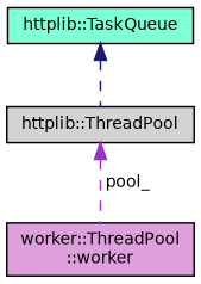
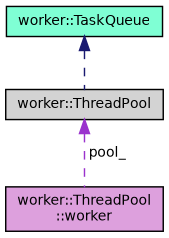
  digraph {
    node [color=black fontname=Helvetica fontsize=10 shape=record style=filled]
    edge [dir=back fontname=Helvetica fontsize=10 labelfontname=Helvetica labelfontsize=10 style=dashed]
    n1 [fillcolor=plum fontcolor=black height=0.2 label="worker::ThreadPool\l::worker" width=0.4]
-   n2 [fillcolor=lightgrey height=0.2 label="httplib::ThreadPool" width=0.4]
-   n3 [fillcolor=aquamarine height=0.2 label="httplib::TaskQueue" width=0.4]
+   n2 [fillcolor=lightgrey height=0.2 label="worker::ThreadPool" width=0.4]
+   n3 [fillcolor=aquamarine height=0.2 label="worker::TaskQueue" width=0.4]
    n2 -> n1 [color=darkorchid3 label=" pool_"]
    n3 -> n2 [color=midnightblue]
  }
